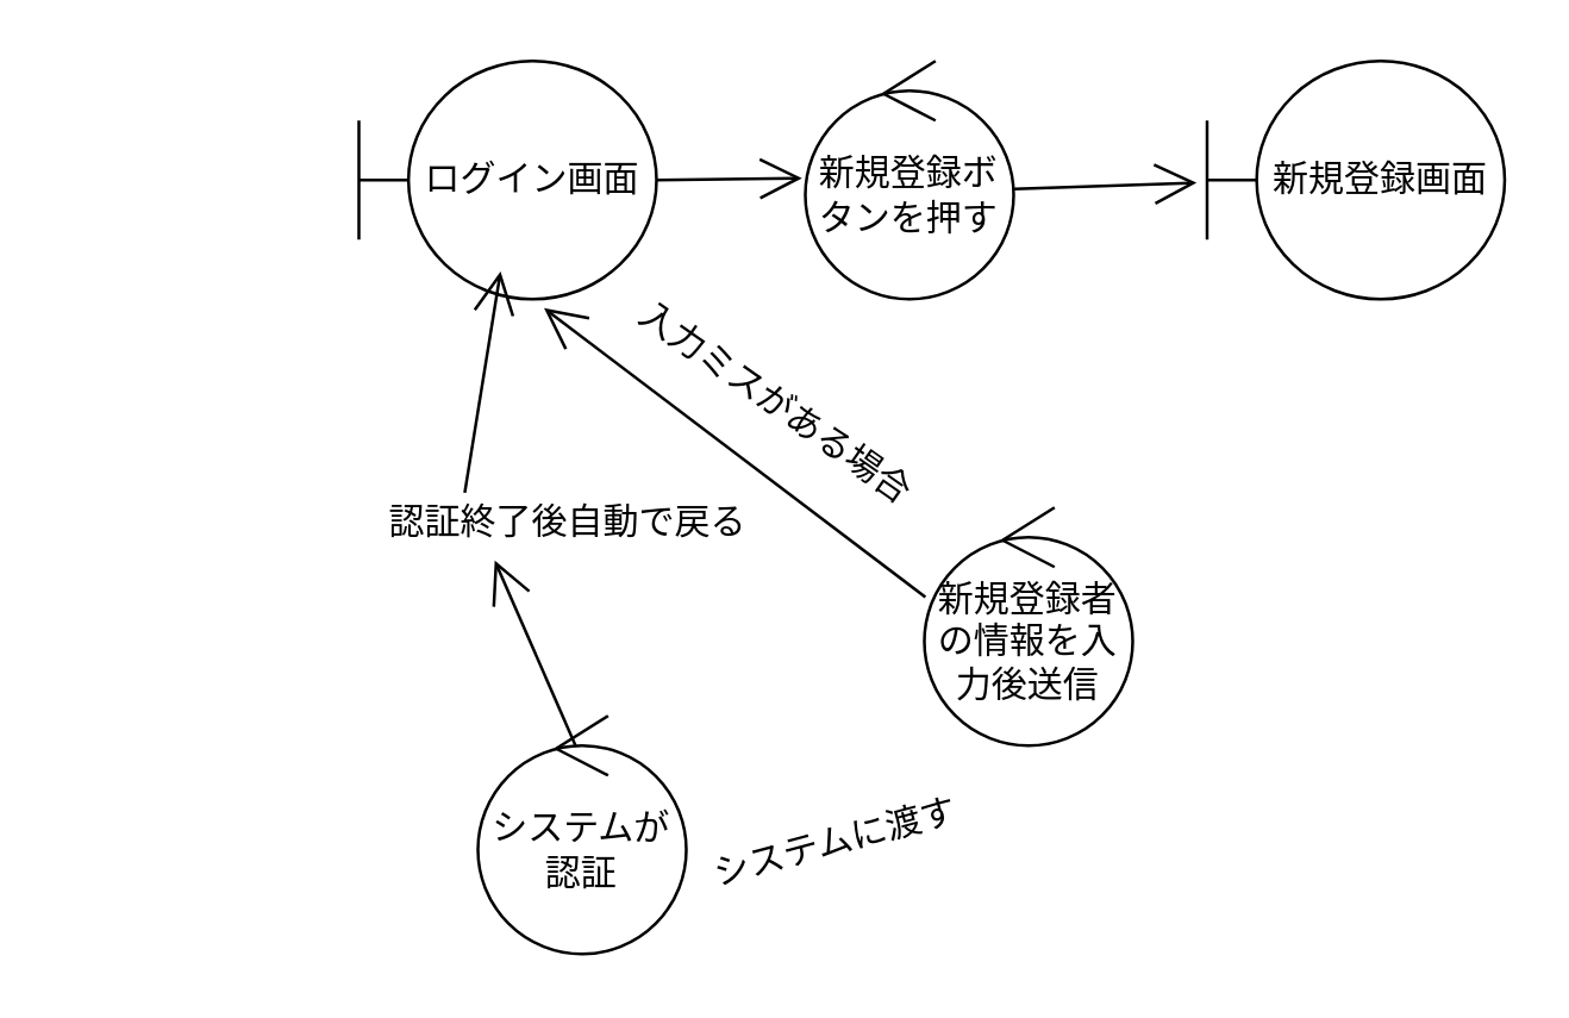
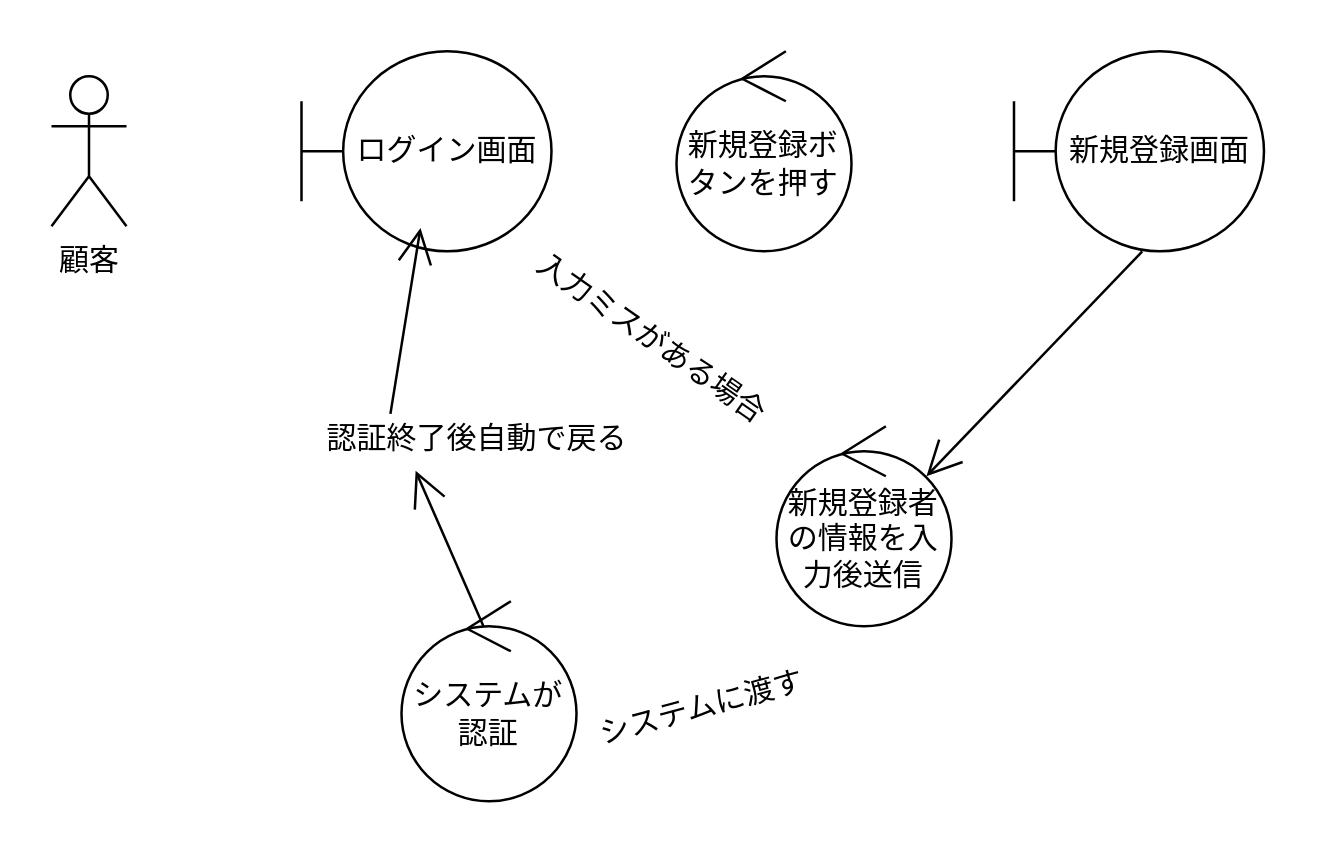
  <mxCell id="0" />
  <mxCell id="1" parent="0" />
+ <mxCell id="2" value="顧客" style="shape=umlActor;verticalLabelPosition=bottom;verticalAlign=top;html=1;" parent="1" vertex="1"><mxGeometry x="20" y="30" width="30" height="60" as="geometry" /></mxCell>
  <mxCell id="3" value="ログイン画面" style="shape=umlBoundary;whiteSpace=wrap;html=1;" parent="1" vertex="1"><mxGeometry x="120" y="20" width="100" height="80" as="geometry" /></mxCell>
  <mxCell id="4" value="新規登録ボタンを押す" style="ellipse;shape=umlControl;whiteSpace=wrap;html=1;" parent="1" vertex="1"><mxGeometry x="270" y="20" width="70" height="80" as="geometry" /></mxCell>
- <mxCell id="5" value="" style="endArrow=open;endFill=1;endSize=12;html=1;rounded=0;exitX=1;exitY=0.5;exitDx=0;exitDy=0;exitPerimeter=0;entryX=-0.016;entryY=0.492;entryDx=0;entryDy=0;entryPerimeter=0;" parent="1" source="3" target="4" edge="1"><mxGeometry width="160" relative="1" as="geometry"><mxPoint x="280" y="180" as="sourcePoint" /><mxPoint x="440" y="180" as="targetPoint" /></mxGeometry></mxCell>
  <mxCell id="6" value="新規登録画面" style="shape=umlBoundary;whiteSpace=wrap;html=1;" parent="1" vertex="1"><mxGeometry x="405" y="20" width="100" height="80" as="geometry" /></mxCell>
- <mxCell id="7" value="" style="endArrow=open;endFill=1;endSize=12;html=1;rounded=0;exitX=1;exitY=0.538;exitDx=0;exitDy=0;exitPerimeter=0;entryX=-0.035;entryY=0.511;entryDx=0;entryDy=0;entryPerimeter=0;" parent="1" source="4" target="6" edge="1"><mxGeometry width="160" relative="1" as="geometry"><mxPoint x="320" y="250" as="sourcePoint" /><mxPoint x="480" y="250" as="targetPoint" /></mxGeometry></mxCell>
  <mxCell id="8" value="新規登録者の情報を入力後送信" style="ellipse;shape=umlControl;whiteSpace=wrap;html=1;" parent="1" vertex="1"><mxGeometry x="310" y="170" width="70" height="80" as="geometry" /></mxCell>
- <mxCell id="10" value="" style="endArrow=open;endFill=1;endSize=12;html=1;rounded=0;exitX=0.005;exitY=0.376;exitDx=0;exitDy=0;exitPerimeter=0;entryX=0.622;entryY=1.038;entryDx=0;entryDy=0;entryPerimeter=0;" parent="1" source="8" target="3" edge="1"><mxGeometry width="160" relative="1" as="geometry"><mxPoint x="320" y="250" as="sourcePoint" /><mxPoint x="480" y="250" as="targetPoint" /></mxGeometry></mxCell>
+ <mxCell id="9" value="" style="endArrow=open;endFill=1;endSize=12;html=1;rounded=0;exitX=0.513;exitY=1.001;exitDx=0;exitDy=0;exitPerimeter=0;entryX=0.857;entryY=0.25;entryDx=0;entryDy=0;entryPerimeter=0;" parent="1" source="6" target="8" edge="1"><mxGeometry width="160" relative="1" as="geometry"><mxPoint x="320" y="250" as="sourcePoint" /><mxPoint x="480" y="250" as="targetPoint" /></mxGeometry></mxCell>
  <mxCell id="11" value="入力ミスがある場合" style="text;html=1;align=center;verticalAlign=middle;resizable=0;points=[];autosize=1;strokeColor=none;fillColor=none;rotation=35;" parent="1" vertex="1"><mxGeometry x="195" y="120" width="130" height="30" as="geometry" /></mxCell>
  <mxCell id="12" value="システムが認証" style="ellipse;shape=umlControl;whiteSpace=wrap;html=1;" parent="1" vertex="1"><mxGeometry x="160" y="240" width="70" height="80" as="geometry" /></mxCell>
  <mxCell id="13" value="" style="endArrow=open;endFill=1;endSize=12;html=1;rounded=0;exitX=0.254;exitY=0.168;exitDx=0;exitDy=0;exitPerimeter=0;entryX=0.326;entryY=0.927;entryDx=0;entryDy=0;entryPerimeter=0;" parent="1" source="16" edge="1"><mxGeometry width="160" relative="1" as="geometry"><mxPoint x="192.78" y="250" as="sourcePoint" /><mxPoint x="167.6" y="90.72" as="targetPoint" /></mxGeometry></mxCell>
  <mxCell id="14" value="システムに渡す" style="text;html=1;align=center;verticalAlign=middle;resizable=0;points=[];autosize=1;strokeColor=none;fillColor=none;rotation=-15;" vertex="1" parent="1"><mxGeometry x="225" y="268" width="110" height="30" as="geometry" /></mxCell>
  <mxCell id="15" value="" style="endArrow=open;endFill=1;endSize=12;html=1;rounded=0;exitX=0.254;exitY=0.168;exitDx=0;exitDy=0;exitPerimeter=0;entryX=0.326;entryY=0.927;entryDx=0;entryDy=0;entryPerimeter=0;" edge="1" parent="1" target="16"><mxGeometry width="160" relative="1" as="geometry"><mxPoint x="192.78" y="250" as="sourcePoint" /><mxPoint x="167.6" y="90.72" as="targetPoint" /></mxGeometry></mxCell>
  <mxCell id="16" value="認証終了後自動で戻る" style="text;html=1;align=center;verticalAlign=middle;resizable=0;points=[];autosize=1;strokeColor=none;fillColor=none;rotation=0;" vertex="1" parent="1"><mxGeometry x="120" y="160" width="140" height="30" as="geometry" /></mxCell>
